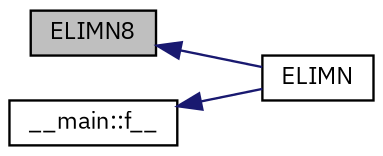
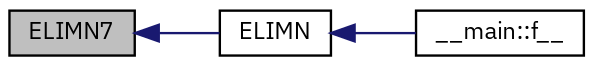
  digraph {
    fontname="IBM Plex Sans"
    rankdir=LR
    node [color=black fillcolor=white fontname="IBM Plex Sans" fontsize=10 shape=record style=filled]
    edge [color=midnightblue dir=back fontname="IBM Plex Sans" fontsize=10 labelfontname=FreeSans labelfontsize=10 style=solid]
-   n1 [fillcolor=grey75 fontcolor=black height=0.2 label=ELIMN8 width=0.4]
+   n1 [fillcolor=grey75 fontcolor=black height=0.2 label=ELIMN7 width=0.4]
    n2 [height=0.2 label=ELIMN width=0.4]
    n3 [height=0.2 label="__main::f__" width=0.4]
    n1 -> n2
-   n3 -> n2
+   n2 -> n3
  }
